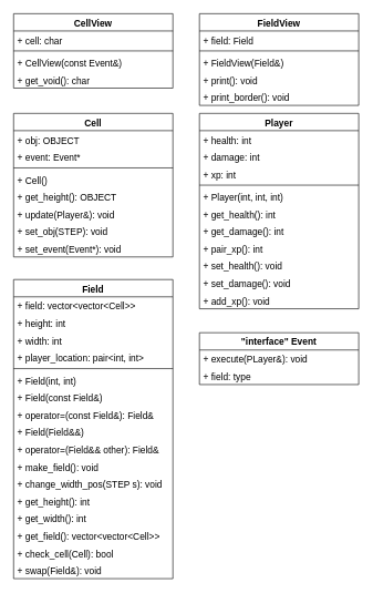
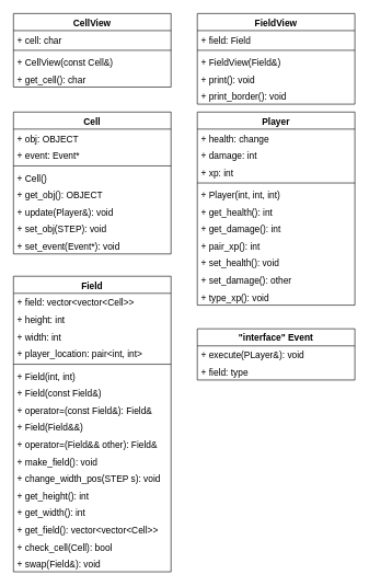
  <mxCell id="0" />
  <mxCell id="1" parent="0" />
  <mxCell id="2" value="Cell" style="swimlane;fontStyle=1;align=center;verticalAlign=top;childLayout=stackLayout;horizontal=1;startSize=26;horizontalStack=0;resizeParent=1;resizeParentMax=0;resizeLast=0;collapsible=1;marginBottom=0;fontSize=14;" vertex="1" parent="1"><mxGeometry x="20" y="170" width="240" height="216" as="geometry" /></mxCell>
  <mxCell id="3" value="+ obj: OBJECT  " style="text;strokeColor=none;fillColor=none;align=left;verticalAlign=top;spacingLeft=4;spacingRight=4;overflow=hidden;rotatable=0;points=[[0,0.5],[1,0.5]];portConstraint=eastwest;fontSize=14;fontFamily=Helvetica;labelBackgroundColor=none;labelBorderColor=none;" vertex="1" parent="2"><mxGeometry y="26" width="240" height="26" as="geometry" /></mxCell>
  <mxCell id="4" value="+ event: Event*" style="text;strokeColor=none;fillColor=none;align=left;verticalAlign=top;spacingLeft=4;spacingRight=4;overflow=hidden;rotatable=0;points=[[0,0.5],[1,0.5]];portConstraint=eastwest;fontSize=14;" vertex="1" parent="2"><mxGeometry y="52" width="240" height="26" as="geometry" /></mxCell>
  <mxCell id="5" value="" style="line;strokeWidth=1;fillColor=none;align=left;verticalAlign=middle;spacingTop=-1;spacingLeft=3;spacingRight=3;rotatable=0;labelPosition=right;points=[];portConstraint=eastwest;strokeColor=inherit;fontSize=14;" vertex="1" parent="2"><mxGeometry y="78" width="240" height="8" as="geometry" /></mxCell>
  <mxCell id="6" value="+ Cell()" style="text;strokeColor=none;fillColor=none;align=left;verticalAlign=top;spacingLeft=4;spacingRight=4;overflow=hidden;rotatable=0;points=[[0,0.5],[1,0.5]];portConstraint=eastwest;fontSize=14;" vertex="1" parent="2"><mxGeometry y="86" width="240" height="26" as="geometry" /></mxCell>
- <mxCell id="7" value="+ get_height(): OBJECT" style="text;strokeColor=none;fillColor=none;align=left;verticalAlign=top;spacingLeft=4;spacingRight=4;overflow=hidden;rotatable=0;points=[[0,0.5],[1,0.5]];portConstraint=eastwest;fontSize=14;" vertex="1" parent="2"><mxGeometry y="112" width="240" height="26" as="geometry" /></mxCell>
+ <mxCell id="7" value="+ get_obj(): OBJECT" style="text;strokeColor=none;fillColor=none;align=left;verticalAlign=top;spacingLeft=4;spacingRight=4;overflow=hidden;rotatable=0;points=[[0,0.5],[1,0.5]];portConstraint=eastwest;fontSize=14;" vertex="1" parent="2"><mxGeometry y="112" width="240" height="26" as="geometry" /></mxCell>
  <mxCell id="8" value="+ update(Player&amp;): void" style="text;strokeColor=none;fillColor=none;align=left;verticalAlign=top;spacingLeft=4;spacingRight=4;overflow=hidden;rotatable=0;points=[[0,0.5],[1,0.5]];portConstraint=eastwest;fontSize=14;" vertex="1" parent="2"><mxGeometry y="138" width="240" height="26" as="geometry" /></mxCell>
  <mxCell id="9" value="+ set_obj(STEP): void" style="text;strokeColor=none;fillColor=none;align=left;verticalAlign=top;spacingLeft=4;spacingRight=4;overflow=hidden;rotatable=0;points=[[0,0.5],[1,0.5]];portConstraint=eastwest;fontSize=14;" vertex="1" parent="2"><mxGeometry y="164" width="240" height="26" as="geometry" /></mxCell>
  <mxCell id="10" value="+ set_event(Event*): void" style="text;strokeColor=none;fillColor=none;align=left;verticalAlign=top;spacingLeft=4;spacingRight=4;overflow=hidden;rotatable=0;points=[[0,0.5],[1,0.5]];portConstraint=eastwest;fontSize=14;" vertex="1" parent="2"><mxGeometry y="190" width="240" height="26" as="geometry" /></mxCell>
  <mxCell id="11" value="CellView" style="swimlane;fontStyle=1;align=center;verticalAlign=top;childLayout=stackLayout;horizontal=1;startSize=26;horizontalStack=0;resizeParent=1;resizeParentMax=0;resizeLast=0;collapsible=1;marginBottom=0;labelBackgroundColor=none;labelBorderColor=none;fontFamily=Helvetica;fontSize=14;html=0;" vertex="1" parent="1"><mxGeometry x="20" y="20" width="240" height="112" as="geometry" /></mxCell>
  <mxCell id="12" value="+ cell: char" style="text;strokeColor=none;fillColor=none;align=left;verticalAlign=top;spacingLeft=4;spacingRight=4;overflow=hidden;rotatable=0;points=[[0,0.5],[1,0.5]];portConstraint=eastwest;labelBackgroundColor=none;labelBorderColor=none;fontFamily=Helvetica;fontSize=14;html=0;" vertex="1" parent="11"><mxGeometry y="26" width="240" height="26" as="geometry" /></mxCell>
  <mxCell id="13" value="" style="line;strokeWidth=1;fillColor=none;align=left;verticalAlign=middle;spacingTop=-1;spacingLeft=3;spacingRight=3;rotatable=0;labelPosition=right;points=[];portConstraint=eastwest;strokeColor=inherit;labelBackgroundColor=none;labelBorderColor=none;fontFamily=Helvetica;fontSize=14;html=0;" vertex="1" parent="11"><mxGeometry y="52" width="240" height="8" as="geometry" /></mxCell>
- <mxCell id="14" value="+ CellView(const Event&amp;)" style="text;strokeColor=none;fillColor=none;align=left;verticalAlign=top;spacingLeft=4;spacingRight=4;overflow=hidden;rotatable=0;points=[[0,0.5],[1,0.5]];portConstraint=eastwest;labelBackgroundColor=none;labelBorderColor=none;fontFamily=Helvetica;fontSize=14;html=0;" vertex="1" parent="11"><mxGeometry y="60" width="240" height="26" as="geometry" /></mxCell>
- <mxCell id="15" value="+ get_void(): char" style="text;strokeColor=none;fillColor=none;align=left;verticalAlign=top;spacingLeft=4;spacingRight=4;overflow=hidden;rotatable=0;points=[[0,0.5],[1,0.5]];portConstraint=eastwest;labelBackgroundColor=none;labelBorderColor=none;fontFamily=Helvetica;fontSize=14;html=0;" vertex="1" parent="11"><mxGeometry y="86" width="240" height="26" as="geometry" /></mxCell>
+ <mxCell id="14" value="+ CellView(const Cell&amp;)" style="text;strokeColor=none;fillColor=none;align=left;verticalAlign=top;spacingLeft=4;spacingRight=4;overflow=hidden;rotatable=0;points=[[0,0.5],[1,0.5]];portConstraint=eastwest;labelBackgroundColor=none;labelBorderColor=none;fontFamily=Helvetica;fontSize=14;html=0;" vertex="1" parent="11"><mxGeometry y="60" width="240" height="26" as="geometry" /></mxCell>
+ <mxCell id="15" value="+ get_cell(): char" style="text;strokeColor=none;fillColor=none;align=left;verticalAlign=top;spacingLeft=4;spacingRight=4;overflow=hidden;rotatable=0;points=[[0,0.5],[1,0.5]];portConstraint=eastwest;labelBackgroundColor=none;labelBorderColor=none;fontFamily=Helvetica;fontSize=14;html=0;" vertex="1" parent="11"><mxGeometry y="86" width="240" height="26" as="geometry" /></mxCell>
  <mxCell id="16" value="Field" style="swimlane;fontStyle=1;align=center;verticalAlign=top;childLayout=stackLayout;horizontal=1;startSize=26;horizontalStack=0;resizeParent=1;resizeParentMax=0;resizeLast=0;collapsible=1;marginBottom=0;labelBackgroundColor=none;labelBorderColor=none;fontFamily=Helvetica;fontSize=14;html=0;" vertex="1" parent="1"><mxGeometry x="20" y="420" width="240" height="450" as="geometry" /></mxCell>
  <mxCell id="17" value="+ field: vector&lt;vector&lt;Cell&gt;&gt;" style="text;strokeColor=none;fillColor=none;align=left;verticalAlign=top;spacingLeft=4;spacingRight=4;overflow=hidden;rotatable=0;points=[[0,0.5],[1,0.5]];portConstraint=eastwest;labelBackgroundColor=none;labelBorderColor=none;fontFamily=Helvetica;fontSize=14;html=0;" vertex="1" parent="16"><mxGeometry y="26" width="240" height="26" as="geometry" /></mxCell>
  <mxCell id="18" value="+ height: int" style="text;strokeColor=none;fillColor=none;align=left;verticalAlign=top;spacingLeft=4;spacingRight=4;overflow=hidden;rotatable=0;points=[[0,0.5],[1,0.5]];portConstraint=eastwest;labelBackgroundColor=none;labelBorderColor=none;fontFamily=Helvetica;fontSize=14;html=0;" vertex="1" parent="16"><mxGeometry y="52" width="240" height="26" as="geometry" /></mxCell>
  <mxCell id="19" value="+ width: int" style="text;strokeColor=none;fillColor=none;align=left;verticalAlign=top;spacingLeft=4;spacingRight=4;overflow=hidden;rotatable=0;points=[[0,0.5],[1,0.5]];portConstraint=eastwest;labelBackgroundColor=none;labelBorderColor=none;fontFamily=Helvetica;fontSize=14;html=0;" vertex="1" parent="16"><mxGeometry y="78" width="240" height="26" as="geometry" /></mxCell>
  <mxCell id="20" value="+ player_location: pair&lt;int, int&gt;" style="text;strokeColor=none;fillColor=none;align=left;verticalAlign=top;spacingLeft=4;spacingRight=4;overflow=hidden;rotatable=0;points=[[0,0.5],[1,0.5]];portConstraint=eastwest;labelBackgroundColor=none;labelBorderColor=none;fontFamily=Helvetica;fontSize=14;html=0;" vertex="1" parent="16"><mxGeometry y="104" width="240" height="26" as="geometry" /></mxCell>
  <mxCell id="21" value="" style="line;strokeWidth=1;fillColor=none;align=left;verticalAlign=middle;spacingTop=-1;spacingLeft=3;spacingRight=3;rotatable=0;labelPosition=right;points=[];portConstraint=eastwest;strokeColor=inherit;labelBackgroundColor=none;labelBorderColor=none;fontFamily=Helvetica;fontSize=14;html=0;" vertex="1" parent="16"><mxGeometry y="130" width="240" height="8" as="geometry" /></mxCell>
  <mxCell id="22" value="+ Field(int, int)" style="text;strokeColor=none;fillColor=none;align=left;verticalAlign=top;spacingLeft=4;spacingRight=4;overflow=hidden;rotatable=0;points=[[0,0.5],[1,0.5]];portConstraint=eastwest;labelBackgroundColor=none;labelBorderColor=none;fontFamily=Helvetica;fontSize=14;html=0;" vertex="1" parent="16"><mxGeometry y="138" width="240" height="26" as="geometry" /></mxCell>
  <mxCell id="23" value="+ Field(const Field&amp;)" style="text;strokeColor=none;fillColor=none;align=left;verticalAlign=top;spacingLeft=4;spacingRight=4;overflow=hidden;rotatable=0;points=[[0,0.5],[1,0.5]];portConstraint=eastwest;labelBackgroundColor=none;labelBorderColor=none;fontFamily=Helvetica;fontSize=14;html=0;" vertex="1" parent="16"><mxGeometry y="164" width="240" height="26" as="geometry" /></mxCell>
  <mxCell id="24" value="+ operator=(const Field&amp;): Field&amp;" style="text;strokeColor=none;fillColor=none;align=left;verticalAlign=top;spacingLeft=4;spacingRight=4;overflow=hidden;rotatable=0;points=[[0,0.5],[1,0.5]];portConstraint=eastwest;labelBackgroundColor=none;labelBorderColor=none;fontFamily=Helvetica;fontSize=14;html=0;" vertex="1" parent="16"><mxGeometry y="190" width="240" height="26" as="geometry" /></mxCell>
  <mxCell id="25" value="+ Field(Field&amp;&amp;)" style="text;strokeColor=none;fillColor=none;align=left;verticalAlign=top;spacingLeft=4;spacingRight=4;overflow=hidden;rotatable=0;points=[[0,0.5],[1,0.5]];portConstraint=eastwest;labelBackgroundColor=none;labelBorderColor=none;fontFamily=Helvetica;fontSize=14;html=0;" vertex="1" parent="16"><mxGeometry y="216" width="240" height="26" as="geometry" /></mxCell>
  <mxCell id="26" value="+ operator=(Field&amp;&amp; other): Field&amp;" style="text;strokeColor=none;fillColor=none;align=left;verticalAlign=top;spacingLeft=4;spacingRight=4;overflow=hidden;rotatable=0;points=[[0,0.5],[1,0.5]];portConstraint=eastwest;labelBackgroundColor=none;labelBorderColor=none;fontFamily=Helvetica;fontSize=14;html=0;" vertex="1" parent="16"><mxGeometry y="242" width="240" height="26" as="geometry" /></mxCell>
  <mxCell id="27" value="+ make_field(): void" style="text;strokeColor=none;fillColor=none;align=left;verticalAlign=top;spacingLeft=4;spacingRight=4;overflow=hidden;rotatable=0;points=[[0,0.5],[1,0.5]];portConstraint=eastwest;labelBackgroundColor=none;labelBorderColor=none;fontFamily=Helvetica;fontSize=14;html=0;" vertex="1" parent="16"><mxGeometry y="268" width="240" height="26" as="geometry" /></mxCell>
  <mxCell id="28" value="+ change_width_pos(STEP s): void" style="text;strokeColor=none;fillColor=none;align=left;verticalAlign=top;spacingLeft=4;spacingRight=4;overflow=hidden;rotatable=0;points=[[0,0.5],[1,0.5]];portConstraint=eastwest;labelBackgroundColor=none;labelBorderColor=none;fontFamily=Helvetica;fontSize=14;html=0;" vertex="1" parent="16"><mxGeometry y="294" width="240" height="26" as="geometry" /></mxCell>
  <mxCell id="29" value="+ get_height(): int" style="text;strokeColor=none;fillColor=none;align=left;verticalAlign=top;spacingLeft=4;spacingRight=4;overflow=hidden;rotatable=0;points=[[0,0.5],[1,0.5]];portConstraint=eastwest;labelBackgroundColor=none;labelBorderColor=none;fontFamily=Helvetica;fontSize=14;html=0;" vertex="1" parent="16"><mxGeometry y="320" width="240" height="26" as="geometry" /></mxCell>
  <mxCell id="30" value="+ get_width(): int" style="text;strokeColor=none;fillColor=none;align=left;verticalAlign=top;spacingLeft=4;spacingRight=4;overflow=hidden;rotatable=0;points=[[0,0.5],[1,0.5]];portConstraint=eastwest;labelBackgroundColor=none;labelBorderColor=none;fontFamily=Helvetica;fontSize=14;html=0;" vertex="1" parent="16"><mxGeometry y="346" width="240" height="26" as="geometry" /></mxCell>
  <mxCell id="31" value="+ get_field(): vector&lt;vector&lt;Cell&gt;&gt;" style="text;strokeColor=none;fillColor=none;align=left;verticalAlign=top;spacingLeft=4;spacingRight=4;overflow=hidden;rotatable=0;points=[[0,0.5],[1,0.5]];portConstraint=eastwest;labelBackgroundColor=none;labelBorderColor=none;fontFamily=Helvetica;fontSize=14;html=0;" vertex="1" parent="16"><mxGeometry y="372" width="240" height="26" as="geometry" /></mxCell>
  <mxCell id="32" value="+ check_cell(Cell): bool" style="text;strokeColor=none;fillColor=none;align=left;verticalAlign=top;spacingLeft=4;spacingRight=4;overflow=hidden;rotatable=0;points=[[0,0.5],[1,0.5]];portConstraint=eastwest;labelBackgroundColor=none;labelBorderColor=none;fontFamily=Helvetica;fontSize=14;html=0;" vertex="1" parent="16"><mxGeometry y="398" width="240" height="26" as="geometry" /></mxCell>
  <mxCell id="33" value="+ swap(Field&amp;): void" style="text;strokeColor=none;fillColor=none;align=left;verticalAlign=top;spacingLeft=4;spacingRight=4;overflow=hidden;rotatable=0;points=[[0,0.5],[1,0.5]];portConstraint=eastwest;labelBackgroundColor=none;labelBorderColor=none;fontFamily=Helvetica;fontSize=14;html=0;" vertex="1" parent="16"><mxGeometry y="424" width="240" height="26" as="geometry" /></mxCell>
  <mxCell id="34" value="FieldView" style="swimlane;fontStyle=1;align=center;verticalAlign=top;childLayout=stackLayout;horizontal=1;startSize=26;horizontalStack=0;resizeParent=1;resizeParentMax=0;resizeLast=0;collapsible=1;marginBottom=0;fontSize=14;" vertex="1" parent="1"><mxGeometry x="300" y="20" width="240" height="138" as="geometry" /></mxCell>
  <mxCell id="35" value="+ field: Field " style="text;strokeColor=none;fillColor=none;align=left;verticalAlign=top;spacingLeft=4;spacingRight=4;overflow=hidden;rotatable=0;points=[[0,0.5],[1,0.5]];portConstraint=eastwest;fontSize=14;fontFamily=Helvetica;labelBackgroundColor=none;labelBorderColor=none;" vertex="1" parent="34"><mxGeometry y="26" width="240" height="26" as="geometry" /></mxCell>
  <mxCell id="36" value="" style="line;strokeWidth=1;fillColor=none;align=left;verticalAlign=middle;spacingTop=-1;spacingLeft=3;spacingRight=3;rotatable=0;labelPosition=right;points=[];portConstraint=eastwest;strokeColor=inherit;fontSize=14;" vertex="1" parent="34"><mxGeometry y="52" width="240" height="8" as="geometry" /></mxCell>
  <mxCell id="37" value="+ FieldView(Field&amp;)" style="text;strokeColor=none;fillColor=none;align=left;verticalAlign=top;spacingLeft=4;spacingRight=4;overflow=hidden;rotatable=0;points=[[0,0.5],[1,0.5]];portConstraint=eastwest;fontSize=14;" vertex="1" parent="34"><mxGeometry y="60" width="240" height="26" as="geometry" /></mxCell>
  <mxCell id="38" value="+ print(): void" style="text;strokeColor=none;fillColor=none;align=left;verticalAlign=top;spacingLeft=4;spacingRight=4;overflow=hidden;rotatable=0;points=[[0,0.5],[1,0.5]];portConstraint=eastwest;fontSize=14;" vertex="1" parent="34"><mxGeometry y="86" width="240" height="26" as="geometry" /></mxCell>
  <mxCell id="39" value="+ print_border(): void" style="text;strokeColor=none;fillColor=none;align=left;verticalAlign=top;spacingLeft=4;spacingRight=4;overflow=hidden;rotatable=0;points=[[0,0.5],[1,0.5]];portConstraint=eastwest;fontSize=14;" vertex="1" parent="34"><mxGeometry y="112" width="240" height="26" as="geometry" /></mxCell>
  <mxCell id="40" value="Player" style="swimlane;fontStyle=1;align=center;verticalAlign=top;childLayout=stackLayout;horizontal=1;startSize=26;horizontalStack=0;resizeParent=1;resizeParentMax=0;resizeLast=0;collapsible=1;marginBottom=0;fontSize=14;" vertex="1" parent="1"><mxGeometry x="300" y="170" width="240" height="294" as="geometry" /></mxCell>
- <mxCell id="41" value="+ health: int " style="text;strokeColor=none;fillColor=none;align=left;verticalAlign=top;spacingLeft=4;spacingRight=4;overflow=hidden;rotatable=0;points=[[0,0.5],[1,0.5]];portConstraint=eastwest;fontSize=14;fontFamily=Helvetica;labelBackgroundColor=none;labelBorderColor=none;" vertex="1" parent="40"><mxGeometry y="26" width="240" height="26" as="geometry" /></mxCell>
+ <mxCell id="41" value="+ health: change " style="text;strokeColor=none;fillColor=none;align=left;verticalAlign=top;spacingLeft=4;spacingRight=4;overflow=hidden;rotatable=0;points=[[0,0.5],[1,0.5]];portConstraint=eastwest;fontSize=14;fontFamily=Helvetica;labelBackgroundColor=none;labelBorderColor=none;" vertex="1" parent="40"><mxGeometry y="26" width="240" height="26" as="geometry" /></mxCell>
  <mxCell id="42" value="+ damage: int " style="text;strokeColor=none;fillColor=none;align=left;verticalAlign=top;spacingLeft=4;spacingRight=4;overflow=hidden;rotatable=0;points=[[0,0.5],[1,0.5]];portConstraint=eastwest;fontSize=14;fontFamily=Helvetica;labelBackgroundColor=none;labelBorderColor=none;" vertex="1" parent="40"><mxGeometry y="52" width="240" height="26" as="geometry" /></mxCell>
  <mxCell id="43" value="+ xp: int " style="text;strokeColor=none;fillColor=none;align=left;verticalAlign=top;spacingLeft=4;spacingRight=4;overflow=hidden;rotatable=0;points=[[0,0.5],[1,0.5]];portConstraint=eastwest;fontSize=14;fontFamily=Helvetica;labelBackgroundColor=none;labelBorderColor=none;" vertex="1" parent="40"><mxGeometry y="78" width="240" height="26" as="geometry" /></mxCell>
  <mxCell id="44" value="" style="line;strokeWidth=1;fillColor=none;align=left;verticalAlign=middle;spacingTop=-1;spacingLeft=3;spacingRight=3;rotatable=0;labelPosition=right;points=[];portConstraint=eastwest;strokeColor=inherit;fontSize=14;" vertex="1" parent="40"><mxGeometry y="104" width="240" height="8" as="geometry" /></mxCell>
  <mxCell id="45" value="+ Player(int, int, int)" style="text;strokeColor=none;fillColor=none;align=left;verticalAlign=top;spacingLeft=4;spacingRight=4;overflow=hidden;rotatable=0;points=[[0,0.5],[1,0.5]];portConstraint=eastwest;fontSize=14;" vertex="1" parent="40"><mxGeometry y="112" width="240" height="26" as="geometry" /></mxCell>
  <mxCell id="46" value="+ get_health(): int" style="text;strokeColor=none;fillColor=none;align=left;verticalAlign=top;spacingLeft=4;spacingRight=4;overflow=hidden;rotatable=0;points=[[0,0.5],[1,0.5]];portConstraint=eastwest;fontSize=14;" vertex="1" parent="40"><mxGeometry y="138" width="240" height="26" as="geometry" /></mxCell>
  <mxCell id="47" value="+ get_damage(): int" style="text;strokeColor=none;fillColor=none;align=left;verticalAlign=top;spacingLeft=4;spacingRight=4;overflow=hidden;rotatable=0;points=[[0,0.5],[1,0.5]];portConstraint=eastwest;fontSize=14;" vertex="1" parent="40"><mxGeometry y="164" width="240" height="26" as="geometry" /></mxCell>
  <mxCell id="48" value="+ pair_xp(): int" style="text;strokeColor=none;fillColor=none;align=left;verticalAlign=top;spacingLeft=4;spacingRight=4;overflow=hidden;rotatable=0;points=[[0,0.5],[1,0.5]];portConstraint=eastwest;fontSize=14;" vertex="1" parent="40"><mxGeometry y="190" width="240" height="26" as="geometry" /></mxCell>
  <mxCell id="49" value="+ set_health(): void" style="text;strokeColor=none;fillColor=none;align=left;verticalAlign=top;spacingLeft=4;spacingRight=4;overflow=hidden;rotatable=0;points=[[0,0.5],[1,0.5]];portConstraint=eastwest;fontSize=14;" vertex="1" parent="40"><mxGeometry y="216" width="240" height="26" as="geometry" /></mxCell>
- <mxCell id="50" value="+ set_damage(): void" style="text;strokeColor=none;fillColor=none;align=left;verticalAlign=top;spacingLeft=4;spacingRight=4;overflow=hidden;rotatable=0;points=[[0,0.5],[1,0.5]];portConstraint=eastwest;fontSize=14;" vertex="1" parent="40"><mxGeometry y="242" width="240" height="26" as="geometry" /></mxCell>
- <mxCell id="51" value="+ add_xp(): void" style="text;strokeColor=none;fillColor=none;align=left;verticalAlign=top;spacingLeft=4;spacingRight=4;overflow=hidden;rotatable=0;points=[[0,0.5],[1,0.5]];portConstraint=eastwest;fontSize=14;" vertex="1" parent="40"><mxGeometry y="268" width="240" height="26" as="geometry" /></mxCell>
+ <mxCell id="50" value="+ set_damage(): other" style="text;strokeColor=none;fillColor=none;align=left;verticalAlign=top;spacingLeft=4;spacingRight=4;overflow=hidden;rotatable=0;points=[[0,0.5],[1,0.5]];portConstraint=eastwest;fontSize=14;" vertex="1" parent="40"><mxGeometry y="242" width="240" height="26" as="geometry" /></mxCell>
+ <mxCell id="51" value="+ type_xp(): void" style="text;strokeColor=none;fillColor=none;align=left;verticalAlign=top;spacingLeft=4;spacingRight=4;overflow=hidden;rotatable=0;points=[[0,0.5],[1,0.5]];portConstraint=eastwest;fontSize=14;" vertex="1" parent="40"><mxGeometry y="268" width="240" height="26" as="geometry" /></mxCell>
  <mxCell id="52" value="&quot;interface&quot; Event" style="swimlane;fontStyle=1;childLayout=stackLayout;horizontal=1;startSize=26;fillColor=none;horizontalStack=0;resizeParent=1;resizeParentMax=0;resizeLast=0;collapsible=1;marginBottom=0;labelBackgroundColor=none;labelBorderColor=none;fontFamily=Helvetica;fontSize=14;html=0;" vertex="1" parent="1"><mxGeometry x="300" y="500" width="240" height="78" as="geometry" /></mxCell>
  <mxCell id="53" value="+ execute(PLayer&amp;): void" style="text;strokeColor=none;fillColor=none;align=left;verticalAlign=top;spacingLeft=4;spacingRight=4;overflow=hidden;rotatable=0;points=[[0,0.5],[1,0.5]];portConstraint=eastwest;labelBackgroundColor=none;labelBorderColor=none;fontFamily=Helvetica;fontSize=14;html=0;" vertex="1" parent="52"><mxGeometry y="26" width="240" height="26" as="geometry" /></mxCell>
  <mxCell id="54" value="+ field: type" style="text;strokeColor=none;fillColor=none;align=left;verticalAlign=top;spacingLeft=4;spacingRight=4;overflow=hidden;rotatable=0;points=[[0,0.5],[1,0.5]];portConstraint=eastwest;labelBackgroundColor=none;labelBorderColor=none;fontFamily=Helvetica;fontSize=14;html=0;" vertex="1" parent="52"><mxGeometry y="52" width="240" height="26" as="geometry" /></mxCell>
